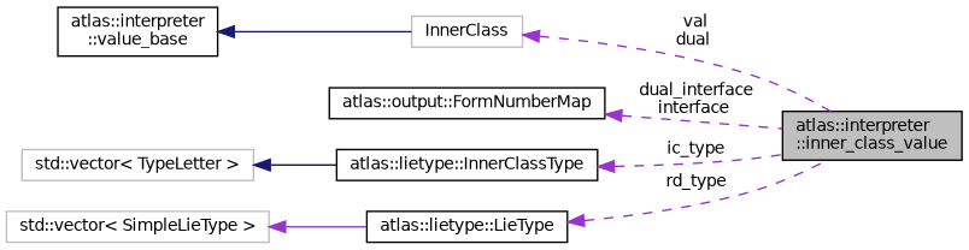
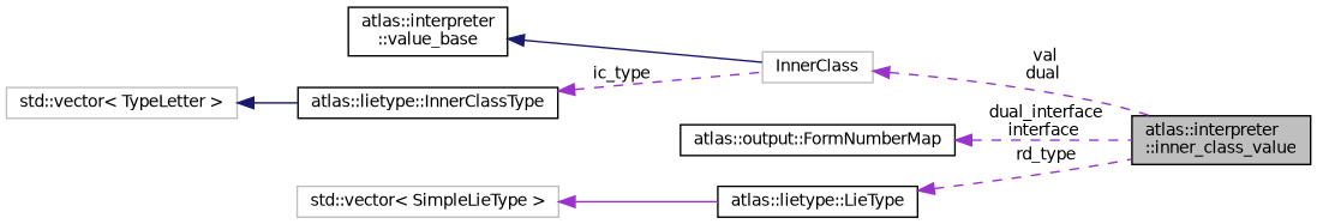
  digraph {
    rankdir=LR
    node [color=black fillcolor=white fontname=Helvetica fontsize=10 shape=record style=filled]
    edge [color=darkorchid3 dir=back fontname=Helvetica fontsize=10 labelfontname=Helvetica labelfontsize=10 style=dashed]
    n1 [fillcolor=grey75 fontcolor=black height=0.2 label="atlas::interpreter\l::inner_class_value" width=0.4]
    n2 [height=0.2 label="atlas::interpreter\l::value_base" width=0.4]
    n3 [color=grey75 height=0.2 label=InnerClass width=0.4]
    n4 [height=0.2 label="atlas::output::FormNumberMap" width=0.4]
    n5 [height=0.2 label="atlas::lietype::InnerClassType" width=0.4]
    n6 [color=grey75 height=0.2 label="std::vector\< TypeLetter \>" width=0.4]
    n7 [height=0.2 label="atlas::lietype::LieType" width=0.4]
    n8 [color=grey75 height=0.2 label="std::vector\< SimpleLieType \>" width=0.4]
    n2 -> n3 [color=midnightblue style=solid]
    n3 -> n1 [label=" val\ndual"]
    n4 -> n1 [label=" dual_interface\ninterface"]
-   n5 -> n1 [label=" ic_type"]
+   n5 -> n3 [label=" ic_type"]
    n6 -> n5 [color=midnightblue style=solid]
    n7 -> n1 [label=" rd_type"]
    n8 -> n7 [style=solid]
  }
